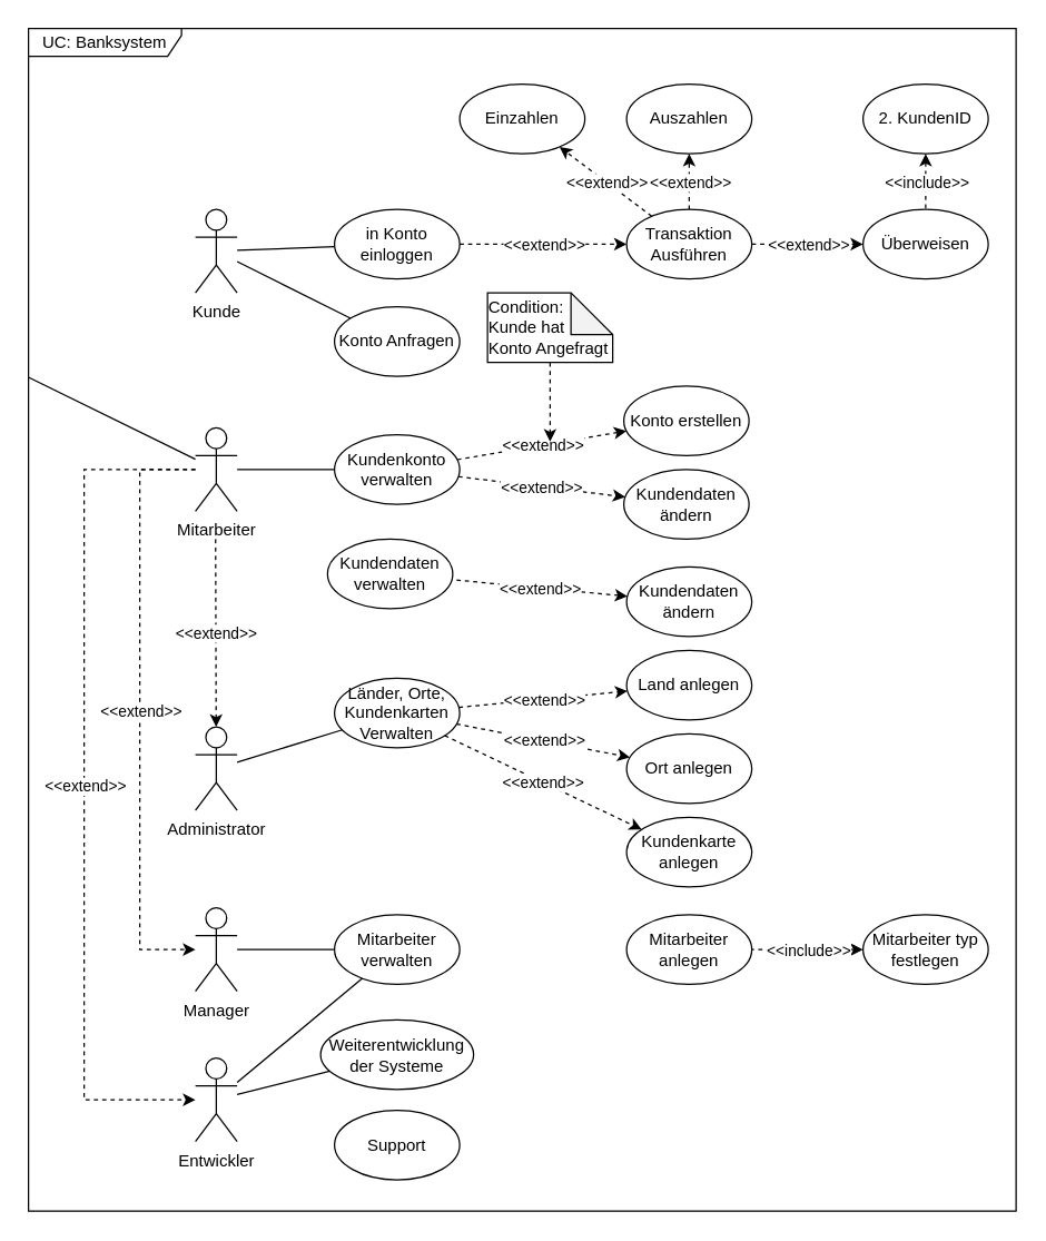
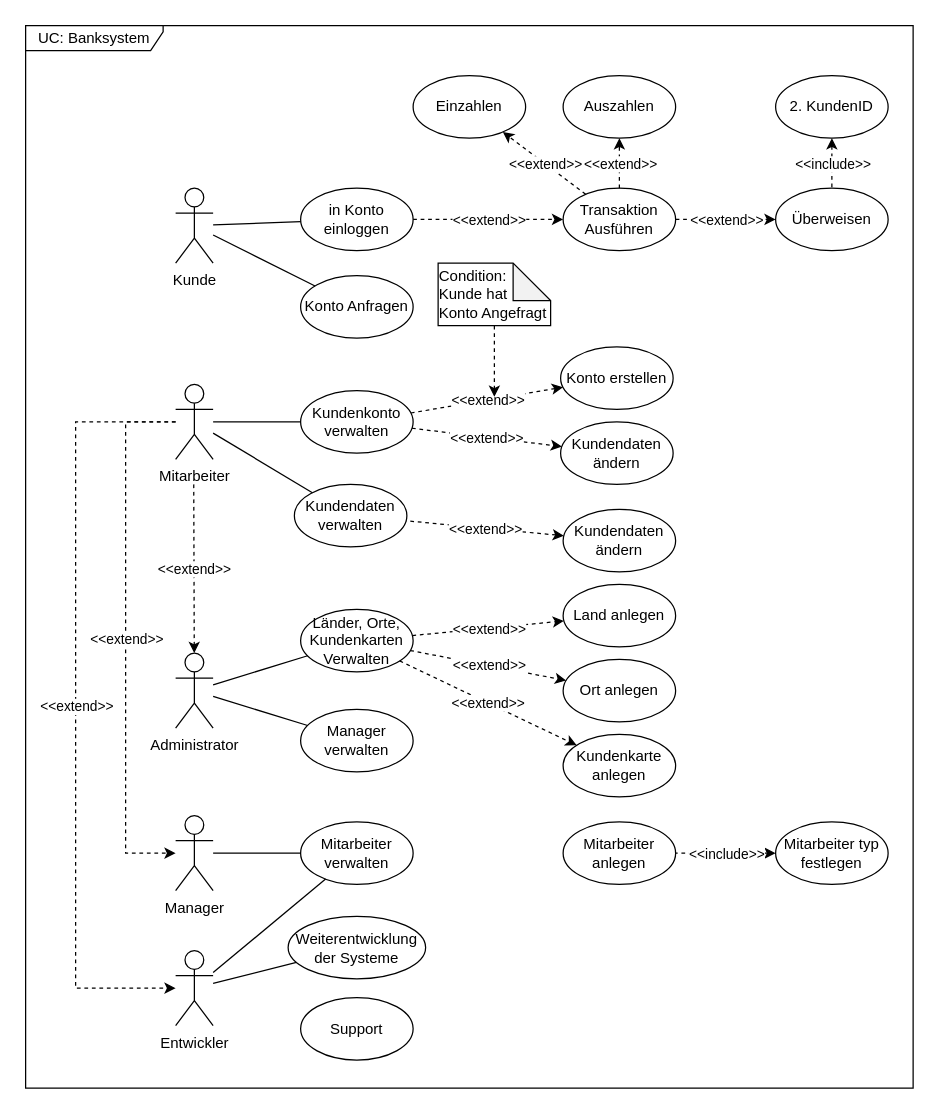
  <mxCell id="0" />
  <mxCell id="1" parent="0" />
  <mxCell id="2" value="UC: Banksystem" style="shape=umlFrame;whiteSpace=wrap;html=1;width=110;height=20;swimlaneFillColor=#FFFFFF;align=center;" parent="1" vertex="1"><mxGeometry x="20" y="20" width="710" height="850" as="geometry" /></mxCell>
  <mxCell id="3" value="Kunde" style="shape=umlActor;verticalLabelPosition=bottom;verticalAlign=top;html=1;outlineConnect=0;" parent="1" vertex="1"><mxGeometry x="140" y="150" width="30" height="60" as="geometry" /></mxCell>
  <mxCell id="4" value="Mitarbeiter" style="shape=umlActor;verticalLabelPosition=bottom;verticalAlign=top;html=1;outlineConnect=0;" parent="1" vertex="1"><mxGeometry x="140" y="307" width="30" height="60" as="geometry" /></mxCell>
  <mxCell id="5" value="Administrator" style="shape=umlActor;verticalLabelPosition=bottom;verticalAlign=top;html=1;outlineConnect=0;" parent="1" vertex="1"><mxGeometry x="140" y="522" width="30" height="60" as="geometry" /></mxCell>
  <mxCell id="6" value="" style="endArrow=classic;html=1;rounded=0;endFill=1;startArrow=none;startFill=0;dashed=1;" parent="1" target="5" edge="1"><mxGeometry relative="1" as="geometry"><mxPoint x="154.5" y="387" as="sourcePoint" /><mxPoint x="154" y="507" as="targetPoint" /></mxGeometry></mxCell>
  <mxCell id="7" value="&amp;lt;&amp;lt;extend&amp;gt;&amp;gt;" style="edgeLabel;resizable=0;html=1;align=center;verticalAlign=middle;" parent="6" connectable="0" vertex="1"><mxGeometry relative="1" as="geometry" /></mxCell>
  <mxCell id="8" value="Manager" style="shape=umlActor;verticalLabelPosition=bottom;verticalAlign=top;html=1;outlineConnect=0;" parent="1" vertex="1"><mxGeometry x="140" y="652" width="30" height="60" as="geometry" /></mxCell>
  <mxCell id="9" value="" style="endArrow=classic;html=1;rounded=0;endFill=1;startArrow=none;startFill=0;dashed=1;" parent="1" source="4" target="8" edge="1"><mxGeometry relative="1" as="geometry"><mxPoint x="130" y="347" as="sourcePoint" /><mxPoint x="130" y="677" as="targetPoint" /><Array as="points"><mxPoint x="100" y="337" /><mxPoint x="100" y="467" /><mxPoint x="100" y="682" /></Array></mxGeometry></mxCell>
  <mxCell id="10" value="&amp;lt;&amp;lt;extend&amp;gt;&amp;gt;" style="edgeLabel;resizable=0;html=1;align=center;verticalAlign=middle;" parent="9" connectable="0" vertex="1"><mxGeometry relative="1" as="geometry" /></mxCell>
  <mxCell id="11" value="Kundenkonto verwalten" style="ellipse;whiteSpace=wrap;html=1;" parent="1" vertex="1"><mxGeometry x="240" y="312" width="90" height="50" as="geometry" /></mxCell>
  <mxCell id="12" value="Kundendaten ändern" style="ellipse;whiteSpace=wrap;html=1;" parent="1" vertex="1"><mxGeometry x="448" y="337" width="90" height="50" as="geometry" /></mxCell>
  <mxCell id="13" value="Konto erstellen" style="ellipse;whiteSpace=wrap;html=1;" parent="1" vertex="1"><mxGeometry x="448" y="277" width="90" height="50" as="geometry" /></mxCell>
  <mxCell id="14" value="Kundendaten verwalten" style="ellipse;whiteSpace=wrap;html=1;" parent="1" vertex="1"><mxGeometry x="235" y="387" width="90" height="50" as="geometry" /></mxCell>
  <mxCell id="15" value="Kundendaten ändern" style="ellipse;whiteSpace=wrap;html=1;" parent="1" vertex="1"><mxGeometry x="450" y="407" width="90" height="50" as="geometry" /></mxCell>
  <mxCell id="16" value="" style="endArrow=none;html=1;rounded=0;endFill=0;startArrow=classic;startFill=1;dashed=1;shadow=0;" parent="1" source="15" target="14" edge="1"><mxGeometry relative="1" as="geometry"><mxPoint x="460" y="382" as="sourcePoint" /><mxPoint x="366.82" y="364.678" as="targetPoint" /></mxGeometry></mxCell>
  <mxCell id="17" value="&amp;lt;&amp;lt;extend&amp;gt;&amp;gt;" style="edgeLabel;resizable=0;html=1;align=center;verticalAlign=middle;" parent="16" connectable="0" vertex="1"><mxGeometry relative="1" as="geometry" /></mxCell>
  <mxCell id="18" style="rounded=0;orthogonalLoop=1;jettySize=auto;html=1;startArrow=none;startFill=0;endArrow=none;endFill=0;" parent="1" source="4" target="11" edge="1"><mxGeometry relative="1" as="geometry"><mxPoint x="180" y="337" as="sourcePoint" /><mxPoint x="290" y="272" as="targetPoint" /></mxGeometry></mxCell>
- <mxCell id="19" style="rounded=0;orthogonalLoop=1;jettySize=auto;html=1;startArrow=none;startFill=0;endArrow=none;endFill=0;" parent="1" source="4" target="2" edge="1"><mxGeometry relative="1" as="geometry"><mxPoint x="180" y="337" as="sourcePoint" /><mxPoint x="290" y="272" as="targetPoint" /></mxGeometry></mxCell>
+ <mxCell id="19" style="rounded=0;orthogonalLoop=1;jettySize=auto;html=1;startArrow=none;startFill=0;endArrow=none;endFill=0;" parent="1" source="4" target="14" edge="1"><mxGeometry relative="1" as="geometry"><mxPoint x="180" y="337" as="sourcePoint" /><mxPoint x="290" y="272" as="targetPoint" /></mxGeometry></mxCell>
  <mxCell id="20" value="Transaktion Ausführen" style="ellipse;whiteSpace=wrap;html=1;" parent="1" vertex="1"><mxGeometry x="450" y="150" width="90" height="50" as="geometry" /></mxCell>
  <mxCell id="21" value="Einzahlen" style="ellipse;whiteSpace=wrap;html=1;" parent="1" vertex="1"><mxGeometry x="330" y="60" width="90" height="50" as="geometry" /></mxCell>
  <mxCell id="22" value="Auszahlen" style="ellipse;whiteSpace=wrap;html=1;" parent="1" vertex="1"><mxGeometry x="450" y="60" width="90" height="50" as="geometry" /></mxCell>
  <mxCell id="23" value="Überweisen" style="ellipse;whiteSpace=wrap;html=1;" parent="1" vertex="1"><mxGeometry x="620" y="150" width="90" height="50" as="geometry" /></mxCell>
  <mxCell id="24" value="" style="endArrow=classic;html=1;rounded=0;endFill=1;startArrow=none;startFill=0;dashed=1;shadow=0;" parent="1" source="20" target="23" edge="1"><mxGeometry relative="1" as="geometry"><mxPoint x="164.5" y="460" as="sourcePoint" /><mxPoint x="164.5" y="500" as="targetPoint" /></mxGeometry></mxCell>
  <mxCell id="25" value="&amp;lt;&amp;lt;extend&amp;gt;&amp;gt;" style="edgeLabel;resizable=0;html=1;align=center;verticalAlign=middle;" parent="24" connectable="0" vertex="1"><mxGeometry relative="1" as="geometry" /></mxCell>
  <mxCell id="26" value="" style="endArrow=classic;html=1;rounded=0;endFill=1;startArrow=none;startFill=0;dashed=1;shadow=0;" parent="1" source="20" target="21" edge="1"><mxGeometry relative="1" as="geometry"><mxPoint x="379.964" y="189.001" as="sourcePoint" /><mxPoint x="470.056" y="186.248" as="targetPoint" /></mxGeometry></mxCell>
  <mxCell id="27" value="&amp;lt;&amp;lt;extend&amp;gt;&amp;gt;" style="edgeLabel;resizable=0;html=1;align=center;verticalAlign=middle;" parent="26" connectable="0" vertex="1"><mxGeometry relative="1" as="geometry" /></mxCell>
  <mxCell id="28" value="" style="endArrow=classic;html=1;rounded=0;endFill=1;startArrow=none;startFill=0;dashed=1;shadow=0;" parent="1" source="20" target="22" edge="1"><mxGeometry relative="1" as="geometry"><mxPoint x="379.964" y="189.001" as="sourcePoint" /><mxPoint x="470.056" y="186.248" as="targetPoint" /></mxGeometry></mxCell>
  <mxCell id="29" value="&amp;lt;&amp;lt;extend&amp;gt;&amp;gt;" style="edgeLabel;resizable=0;html=1;align=center;verticalAlign=middle;" parent="28" connectable="0" vertex="1"><mxGeometry relative="1" as="geometry" /></mxCell>
  <mxCell id="30" value="2. KundenID" style="ellipse;whiteSpace=wrap;html=1;" parent="1" vertex="1"><mxGeometry x="620" y="60" width="90" height="50" as="geometry" /></mxCell>
  <mxCell id="31" value="" style="endArrow=none;html=1;rounded=0;endFill=0;startArrow=classic;startFill=1;dashed=1;shadow=0;" parent="1" source="30" target="23" edge="1"><mxGeometry relative="1" as="geometry"><mxPoint x="462.751" y="383.606" as="sourcePoint" /><mxPoint x="377.306" y="401.48" as="targetPoint" /></mxGeometry></mxCell>
  <mxCell id="32" value="&amp;lt;&amp;lt;include&amp;gt;&amp;gt;" style="edgeLabel;resizable=0;html=1;align=center;verticalAlign=middle;" parent="31" connectable="0" vertex="1"><mxGeometry relative="1" as="geometry" /></mxCell>
  <mxCell id="33" value="Mitarbeiter verwalten" style="ellipse;whiteSpace=wrap;html=1;" parent="1" vertex="1"><mxGeometry x="240" y="657" width="90" height="50" as="geometry" /></mxCell>
  <mxCell id="34" value="Mitarbeiter anlegen" style="ellipse;whiteSpace=wrap;html=1;" parent="1" vertex="1"><mxGeometry x="450" y="657" width="90" height="50" as="geometry" /></mxCell>
  <mxCell id="35" value="Mitarbeiter typ festlegen" style="ellipse;whiteSpace=wrap;html=1;" parent="1" vertex="1"><mxGeometry x="620" y="657" width="90" height="50" as="geometry" /></mxCell>
  <mxCell id="36" value="" style="endArrow=none;html=1;rounded=0;endFill=0;startArrow=classic;startFill=1;dashed=1;shadow=0;" parent="1" source="35" target="34" edge="1"><mxGeometry relative="1" as="geometry"><mxPoint x="460" y="442" as="sourcePoint" /><mxPoint x="380" y="442" as="targetPoint" /></mxGeometry></mxCell>
  <mxCell id="37" value="&amp;lt;&amp;lt;include&amp;gt;&amp;gt;" style="edgeLabel;resizable=0;html=1;align=center;verticalAlign=middle;" parent="36" connectable="0" vertex="1"><mxGeometry relative="1" as="geometry" /></mxCell>
  <mxCell id="38" value="" style="endArrow=classic;html=1;rounded=0;endFill=1;startArrow=none;startFill=0;dashed=1;shadow=0;" parent="1" source="11" target="12" edge="1"><mxGeometry relative="1" as="geometry"><mxPoint x="379.95" y="125.817" as="sourcePoint" /><mxPoint x="470.05" y="123.175" as="targetPoint" /></mxGeometry></mxCell>
  <mxCell id="39" value="&amp;lt;&amp;lt;extend&amp;gt;&amp;gt;" style="edgeLabel;resizable=0;html=1;align=center;verticalAlign=middle;" parent="38" connectable="0" vertex="1"><mxGeometry relative="1" as="geometry" /></mxCell>
  <mxCell id="40" value="" style="endArrow=classic;html=1;rounded=0;endFill=1;startArrow=none;startFill=0;dashed=1;shadow=0;" parent="1" source="11" target="13" edge="1"><mxGeometry relative="1" as="geometry"><mxPoint x="377.249" y="338.394" as="sourcePoint" /><mxPoint x="462.694" y="320.52" as="targetPoint" /></mxGeometry></mxCell>
  <mxCell id="41" value="&amp;lt;&amp;lt;extend&amp;gt;&amp;gt;" style="edgeLabel;resizable=0;html=1;align=center;verticalAlign=middle;" parent="40" connectable="0" vertex="1"><mxGeometry relative="1" as="geometry" /></mxCell>
  <mxCell id="42" value="Länder, Orte, Kundenkarten Verwalten" style="ellipse;whiteSpace=wrap;html=1;" parent="1" vertex="1"><mxGeometry x="240" y="487" width="90" height="50" as="geometry" /></mxCell>
  <mxCell id="43" value="Land anlegen" style="ellipse;whiteSpace=wrap;html=1;" parent="1" vertex="1"><mxGeometry x="450" y="467" width="90" height="50" as="geometry" /></mxCell>
  <mxCell id="44" value="Ort anlegen" style="ellipse;whiteSpace=wrap;html=1;" parent="1" vertex="1"><mxGeometry x="450" y="527" width="90" height="50" as="geometry" /></mxCell>
  <mxCell id="45" value="Kundenkarte anlegen" style="ellipse;whiteSpace=wrap;html=1;" parent="1" vertex="1"><mxGeometry x="450" y="587" width="90" height="50" as="geometry" /></mxCell>
  <mxCell id="46" style="rounded=0;orthogonalLoop=1;jettySize=auto;html=1;startArrow=none;startFill=0;endArrow=none;endFill=0;" parent="1" source="5" target="42" edge="1"><mxGeometry relative="1" as="geometry"><mxPoint x="190" y="347" as="sourcePoint" /><mxPoint x="290" y="442" as="targetPoint" /></mxGeometry></mxCell>
  <mxCell id="47" style="rounded=0;orthogonalLoop=1;jettySize=auto;html=1;startArrow=none;startFill=0;endArrow=none;endFill=0;" parent="1" source="8" target="33" edge="1"><mxGeometry relative="1" as="geometry"><mxPoint x="180" y="562" as="sourcePoint" /><mxPoint x="290" y="562" as="targetPoint" /></mxGeometry></mxCell>
  <mxCell id="48" value="" style="endArrow=classic;html=1;rounded=0;endFill=1;startArrow=none;startFill=0;dashed=1;shadow=0;" parent="1" source="42" target="43" edge="1"><mxGeometry relative="1" as="geometry"><mxPoint x="377.249" y="355.606" as="sourcePoint" /><mxPoint x="462.694" y="373.48" as="targetPoint" /></mxGeometry></mxCell>
  <mxCell id="49" value="&amp;lt;&amp;lt;extend&amp;gt;&amp;gt;" style="edgeLabel;resizable=0;html=1;align=center;verticalAlign=middle;" parent="48" connectable="0" vertex="1"><mxGeometry relative="1" as="geometry" /></mxCell>
  <mxCell id="50" value="" style="endArrow=classic;html=1;rounded=0;endFill=1;startArrow=none;startFill=0;dashed=1;shadow=0;" parent="1" source="42" target="44" edge="1"><mxGeometry relative="1" as="geometry"><mxPoint x="373.129" y="548.723" as="sourcePoint" /><mxPoint x="467.055" y="515.439" as="targetPoint" /></mxGeometry></mxCell>
  <mxCell id="51" value="&amp;lt;&amp;lt;extend&amp;gt;&amp;gt;" style="edgeLabel;resizable=0;html=1;align=center;verticalAlign=middle;" parent="50" connectable="0" vertex="1"><mxGeometry relative="1" as="geometry" /></mxCell>
  <mxCell id="52" value="" style="endArrow=classic;html=1;rounded=0;endFill=1;startArrow=none;startFill=0;dashed=1;shadow=0;" parent="1" source="42" target="45" edge="1"><mxGeometry relative="1" as="geometry"><mxPoint x="380" y="562" as="sourcePoint" /><mxPoint x="460" y="562" as="targetPoint" /></mxGeometry></mxCell>
  <mxCell id="53" value="&amp;lt;&amp;lt;extend&amp;gt;&amp;gt;" style="edgeLabel;resizable=0;html=1;align=center;verticalAlign=middle;" parent="52" connectable="0" vertex="1"><mxGeometry relative="1" as="geometry" /></mxCell>
+ <mxCell id="54" value="Manager verwalten" style="ellipse;whiteSpace=wrap;html=1;" parent="1" vertex="1"><mxGeometry x="240" y="567" width="90" height="50" as="geometry" /></mxCell>
+ <mxCell id="55" style="rounded=0;orthogonalLoop=1;jettySize=auto;html=1;startArrow=none;startFill=0;endArrow=none;endFill=0;" parent="1" source="5" target="54" edge="1"><mxGeometry relative="1" as="geometry"><mxPoint x="180" y="557.577" as="sourcePoint" /><mxPoint x="295.157" y="523.621" as="targetPoint" /></mxGeometry></mxCell>
  <mxCell id="56" value="Konto Anfragen" style="ellipse;whiteSpace=wrap;html=1;" parent="1" vertex="1"><mxGeometry x="240" y="220" width="90" height="50" as="geometry" /></mxCell>
  <mxCell id="57" style="rounded=0;orthogonalLoop=1;jettySize=auto;html=1;startArrow=none;startFill=0;endArrow=none;endFill=0;" parent="1" source="3" target="56" edge="1"><mxGeometry relative="1" as="geometry"><mxPoint x="180" y="190" as="sourcePoint" /><mxPoint x="290" y="190" as="targetPoint" /></mxGeometry></mxCell>
  <mxCell id="58" style="edgeStyle=none;rounded=0;sketch=0;orthogonalLoop=1;jettySize=auto;html=1;exitX=0.5;exitY=1;exitDx=0;exitDy=0;exitPerimeter=0;shadow=0;dashed=1;startArrow=none;startFill=0;endArrow=classic;endFill=1;" parent="1" source="59" edge="1"><mxGeometry relative="1" as="geometry"><mxPoint x="395" y="317" as="targetPoint" /></mxGeometry></mxCell>
  <mxCell id="59" value="&lt;div style=&quot;text-align: left;&quot;&gt;&lt;span style=&quot;background-color: initial;&quot;&gt;Condition:&lt;/span&gt;&lt;/div&gt;&lt;div style=&quot;text-align: left;&quot;&gt;&lt;span style=&quot;background-color: initial;&quot;&gt;Kunde hat Konto Angefragt&lt;/span&gt;&lt;/div&gt;" style="shape=note;whiteSpace=wrap;html=1;backgroundOutline=1;darkOpacity=0.05;" parent="1" vertex="1"><mxGeometry x="350" y="210" width="90" height="50" as="geometry" /></mxCell>
  <mxCell id="60" value="Entwickler" style="shape=umlActor;verticalLabelPosition=bottom;verticalAlign=top;html=1;outlineConnect=0;" parent="1" vertex="1"><mxGeometry x="140" y="760" width="30" height="60" as="geometry" /></mxCell>
  <mxCell id="61" value="Weiterentwicklung der Systeme" style="ellipse;whiteSpace=wrap;html=1;" parent="1" vertex="1"><mxGeometry x="230" y="732.5" width="110" height="50" as="geometry" /></mxCell>
  <mxCell id="62" value="Support" style="ellipse;whiteSpace=wrap;html=1;" parent="1" vertex="1"><mxGeometry x="240" y="797.5" width="90" height="50" as="geometry" /></mxCell>
  <mxCell id="63" style="rounded=0;orthogonalLoop=1;jettySize=auto;html=1;startArrow=none;startFill=0;endArrow=none;endFill=0;" parent="1" source="60" target="61" edge="1"><mxGeometry relative="1" as="geometry"><mxPoint x="180" y="665" as="sourcePoint" /><mxPoint x="290" y="665" as="targetPoint" /></mxGeometry></mxCell>
  <mxCell id="64" style="rounded=0;orthogonalLoop=1;jettySize=auto;html=1;startArrow=none;startFill=0;endArrow=none;endFill=0;" parent="1" source="60" target="33" edge="1"><mxGeometry relative="1" as="geometry"><mxPoint x="180" y="797.132" as="sourcePoint" /><mxPoint x="284.302" y="777.192" as="targetPoint" /></mxGeometry></mxCell>
  <mxCell id="65" value="" style="endArrow=classic;html=1;rounded=0;endFill=1;startArrow=none;startFill=0;dashed=1;" parent="1" source="4" target="60" edge="1"><mxGeometry relative="1" as="geometry"><mxPoint x="150" y="347" as="sourcePoint" /><mxPoint x="150" y="692" as="targetPoint" /><Array as="points"><mxPoint x="60" y="337" /><mxPoint x="60" y="790" /></Array></mxGeometry></mxCell>
  <mxCell id="66" value="&amp;lt;&amp;lt;extend&amp;gt;&amp;gt;" style="edgeLabel;resizable=0;html=1;align=center;verticalAlign=middle;" parent="65" connectable="0" vertex="1"><mxGeometry relative="1" as="geometry" /></mxCell>
  <mxCell id="67" value="in Konto einloggen" style="ellipse;whiteSpace=wrap;html=1;" parent="1" vertex="1"><mxGeometry x="240" y="150" width="90" height="50" as="geometry" /></mxCell>
  <mxCell id="68" value="" style="endArrow=classic;html=1;rounded=0;endFill=1;startArrow=none;startFill=0;dashed=1;shadow=0;" parent="1" source="67" target="20" edge="1"><mxGeometry relative="1" as="geometry"><mxPoint x="436.742" y="165.544" as="sourcePoint" /><mxPoint x="363.164" y="114.498" as="targetPoint" /></mxGeometry></mxCell>
  <mxCell id="69" value="&amp;lt;&amp;lt;extend&amp;gt;&amp;gt;" style="edgeLabel;resizable=0;html=1;align=center;verticalAlign=middle;" parent="68" connectable="0" vertex="1"><mxGeometry relative="1" as="geometry" /></mxCell>
  <mxCell id="70" style="rounded=0;orthogonalLoop=1;jettySize=auto;html=1;startArrow=none;startFill=0;endArrow=none;endFill=0;" parent="1" source="3" target="67" edge="1"><mxGeometry relative="1" as="geometry"><mxPoint x="180" y="197.5" as="sourcePoint" /><mxPoint x="261.552" y="238.276" as="targetPoint" /></mxGeometry></mxCell>
